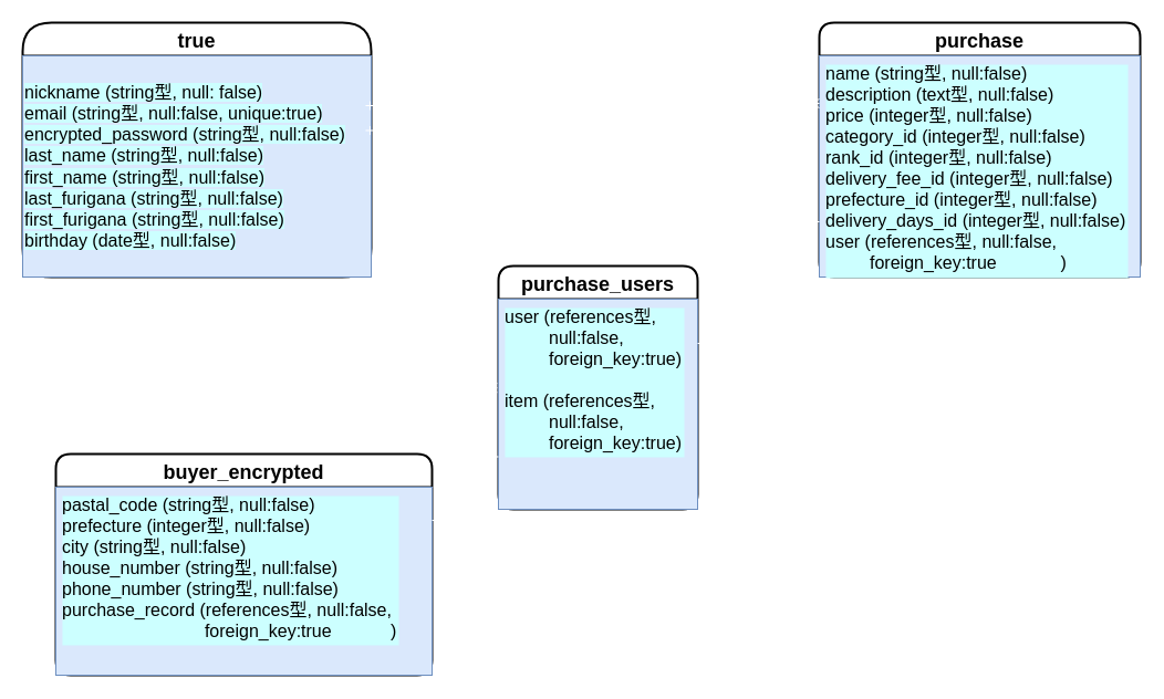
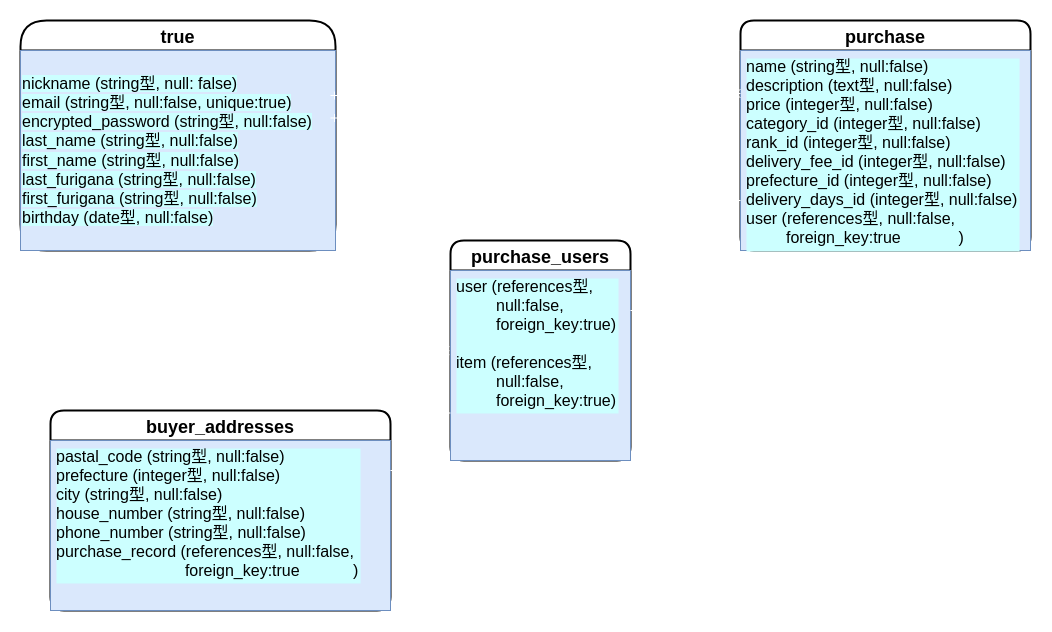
  <mxCell id="0" />
  <mxCell id="1" parent="0" />
  <mxCell id="2" value="true" style="swimlane;childLayout=stackLayout;horizontal=1;startSize=30;horizontalStack=0;rounded=1;fontSize=18;fontStyle=1;strokeWidth=2;resizeParent=0;resizeLast=1;shadow=0;dashed=0;align=center;arcSize=29;" vertex="1" parent="1"><mxGeometry x="20" y="20" width="315" height="230" as="geometry"><mxRectangle x="40" y="70" width="70" height="30" as="alternateBounds" /></mxGeometry></mxCell>
  <mxCell id="3" value="&lt;font color=&quot;#000000&quot; style=&quot;background-color: rgb(204 , 255 , 255)&quot;&gt;nickname (string型, null: false)&lt;br&gt;&lt;/font&gt;&lt;div&gt;&lt;font color=&quot;#000000&quot; style=&quot;background-color: rgb(204 , 255 , 255)&quot;&gt;email (string型, null:false, unique:true)&lt;/font&gt;&lt;/div&gt;&lt;div&gt;&lt;font color=&quot;#000000&quot; style=&quot;background-color: rgb(204 , 255 , 255)&quot;&gt;encrypted_password (string型, null:false)&lt;/font&gt;&lt;/div&gt;&lt;div&gt;&lt;font color=&quot;#000000&quot; style=&quot;background-color: rgb(204 , 255 , 255)&quot;&gt;last_name (string型, null:false)&lt;/font&gt;&lt;/div&gt;&lt;div&gt;&lt;font color=&quot;#000000&quot; style=&quot;background-color: rgb(204 , 255 , 255)&quot;&gt;first_name (string型, null:false)&lt;/font&gt;&lt;/div&gt;&lt;div&gt;&lt;font color=&quot;#000000&quot; style=&quot;background-color: rgb(204 , 255 , 255)&quot;&gt;last_furigana (string型, null:false)&lt;/font&gt;&lt;/div&gt;&lt;div&gt;&lt;font color=&quot;#000000&quot; style=&quot;background-color: rgb(204 , 255 , 255)&quot;&gt;first_furigana (string型, null:false)&lt;/font&gt;&lt;/div&gt;&lt;div&gt;&lt;font color=&quot;#000000&quot; style=&quot;background-color: rgb(204 , 255 , 255)&quot;&gt;birthday (date型, null:false)&lt;/font&gt;&lt;/div&gt;" style="text;html=1;align=left;verticalAlign=middle;resizable=0;points=[];autosize=1;fontSize=16;fillColor=#dae8fc;strokeColor=#6c8ebf;" vertex="1" parent="2"><mxGeometry y="30" width="315" height="200" as="geometry" /></mxCell>
  <mxCell id="4" value="purchase" style="swimlane;childLayout=stackLayout;horizontal=1;startSize=30;horizontalStack=0;rounded=1;fontSize=18;fontStyle=1;strokeWidth=2;resizeParent=0;resizeLast=1;shadow=0;dashed=0;align=center;" vertex="1" parent="1"><mxGeometry x="740" y="20" width="290" height="230" as="geometry" /></mxCell>
  <mxCell id="5" value="name (string型, null:false)&#10;description (text型, null:false)&#10;price (integer型, null:false)&#10;category_id (integer型, null:false)&#10;rank_id (integer型, null:false)&#10;delivery_fee_id (integer型, null:false)&#10;prefecture_id (integer型, null:false)&#10;delivery_days_id (integer型, null:false)&#10;user (references型, null:false,&#10;         foreign_key:true             )" style="align=left;strokeColor=#6c8ebf;fillColor=#dae8fc;spacingLeft=4;fontSize=16;verticalAlign=top;resizable=0;rotatable=0;part=1;fontStyle=0;fontColor=#000000;labelBackgroundColor=#CCFFFF;" vertex="1" parent="4"><mxGeometry y="30" width="290" height="200" as="geometry" /></mxCell>
  <mxCell id="6" value="purchase_users" style="swimlane;childLayout=stackLayout;horizontal=1;startSize=30;horizontalStack=0;rounded=1;fontSize=18;fontStyle=1;strokeWidth=2;resizeParent=0;resizeLast=1;shadow=0;dashed=0;align=center;" vertex="1" parent="1"><mxGeometry x="450" y="240" width="180" height="220" as="geometry" /></mxCell>
  <mxCell id="7" value="user (references型,&#10;         null:false,&#10;         foreign_key:true)&#10;&#10;item (references型,&#10;         null:false,&#10;         foreign_key:true)" style="align=left;strokeColor=#6c8ebf;fillColor=#dae8fc;spacingLeft=4;fontSize=16;verticalAlign=top;resizable=0;rotatable=0;part=1;fontColor=#000000;labelBackgroundColor=#CCFFFF;" vertex="1" parent="6"><mxGeometry y="30" width="180" height="190" as="geometry" /></mxCell>
- <mxCell id="8" value="buyer_encrypted" style="swimlane;childLayout=stackLayout;horizontal=1;startSize=30;horizontalStack=0;rounded=1;fontSize=18;fontStyle=1;strokeWidth=2;resizeParent=0;resizeLast=1;shadow=0;dashed=0;align=center;" vertex="1" parent="1"><mxGeometry x="50" y="410" width="340" height="200" as="geometry" /></mxCell>
+ <mxCell id="8" value="buyer_addresses" style="swimlane;childLayout=stackLayout;horizontal=1;startSize=30;horizontalStack=0;rounded=1;fontSize=18;fontStyle=1;strokeWidth=2;resizeParent=0;resizeLast=1;shadow=0;dashed=0;align=center;" vertex="1" parent="1"><mxGeometry x="50" y="410" width="340" height="200" as="geometry" /></mxCell>
  <mxCell id="9" value="pastal_code (string型, null:false)&#10;prefecture (integer型, null:false)&#10;city (string型, null:false)&#10;house_number (string型, null:false)&#10;phone_number (string型, null:false)&#10;purchase_record (references型, null:false,&#10;                             foreign_key:true            )" style="align=left;strokeColor=#6c8ebf;fillColor=#dae8fc;spacingLeft=4;fontSize=16;verticalAlign=top;resizable=0;rotatable=0;part=1;fontColor=#000000;labelBackgroundColor=#CCFFFF;" vertex="1" parent="8"><mxGeometry y="30" width="340" height="170" as="geometry" /></mxCell>
  <mxCell id="10" value="" style="edgeStyle=entityRelationEdgeStyle;fontSize=12;html=1;endArrow=ERoneToMany;startArrow=ERmandOne;exitX=1;exitY=0.5;exitDx=0;exitDy=0;entryX=0;entryY=0.215;entryDx=0;entryDy=0;entryPerimeter=0;strokeWidth=1;jumpSize=6;fillColor=#f5f5f5;strokeColor=#FFFFFF;" edge="1" parent="1" target="5"><mxGeometry width="100" height="100" relative="1" as="geometry"><mxPoint x="330" y="95" as="sourcePoint" /><mxPoint x="735" y="95" as="targetPoint" /></mxGeometry></mxCell>
  <mxCell id="11" value="" style="edgeStyle=entityRelationEdgeStyle;fontSize=12;html=1;endArrow=ERoneToMany;startArrow=ERmandOne;exitX=1;exitY=0.75;exitDx=0;exitDy=0;entryX=-0.006;entryY=0.422;entryDx=0;entryDy=0;entryPerimeter=0;fillColor=#f5f5f5;strokeColor=#FFFFFF;" edge="1" parent="1" target="7"><mxGeometry width="100" height="100" relative="1" as="geometry"><mxPoint x="330" y="117.5" as="sourcePoint" /><mxPoint x="350" y="220" as="targetPoint" /></mxGeometry></mxCell>
  <mxCell id="12" value="" style="edgeStyle=entityRelationEdgeStyle;fontSize=12;html=1;endArrow=ERmandOne;startArrow=ERmandOne;entryX=0;entryY=0.75;entryDx=0;entryDy=0;fillColor=#f5f5f5;strokeColor=#FFFFFF;" edge="1" parent="1" target="5"><mxGeometry width="100" height="100" relative="1" as="geometry"><mxPoint x="630" y="310" as="sourcePoint" /><mxPoint x="740" y="120" as="targetPoint" /></mxGeometry></mxCell>
  <mxCell id="13" value="" style="edgeStyle=entityRelationEdgeStyle;fontSize=12;html=1;endArrow=ERmandOne;startArrow=ERmandOne;entryX=0;entryY=0.75;entryDx=0;entryDy=0;fillColor=#f5f5f5;strokeColor=#FFFFFF;" edge="1" parent="1" target="7"><mxGeometry width="100" height="100" relative="1" as="geometry"><mxPoint x="390" y="470" as="sourcePoint" /><mxPoint x="310" y="400" as="targetPoint" /></mxGeometry></mxCell>
